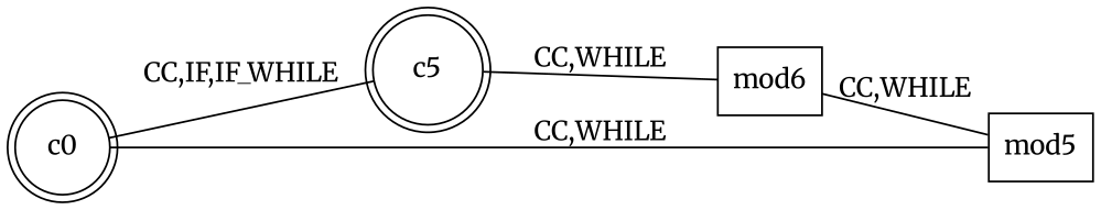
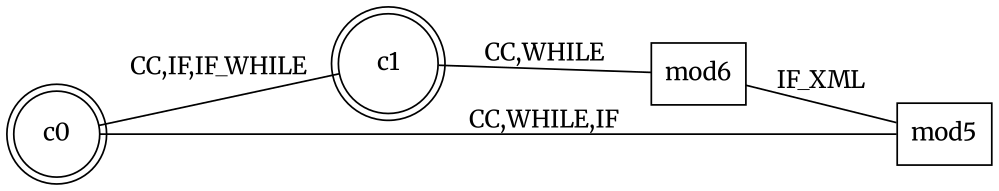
  graph {
    fontname=Merriweather
    rankdir=LR
    node [fontname=Merriweather shape=doublecircle]
    edge [fontname=Merriweather]
    c0
-   c1 [label=c5]
+   c1
    mod5 [shape=rectangle]
    mod6 [shape=rectangle]
    c0 -- c1 [label="CC,IF,IF_WHILE"]
-   c0 -- mod5 [label="CC,WHILE"]
+   c0 -- mod5 [label="CC,WHILE,IF"]
    c1 -- mod6 [label="CC,WHILE"]
-   mod6 -- mod5 [label="CC,WHILE"]
+   mod6 -- mod5 [label=IF_XML]
  }
